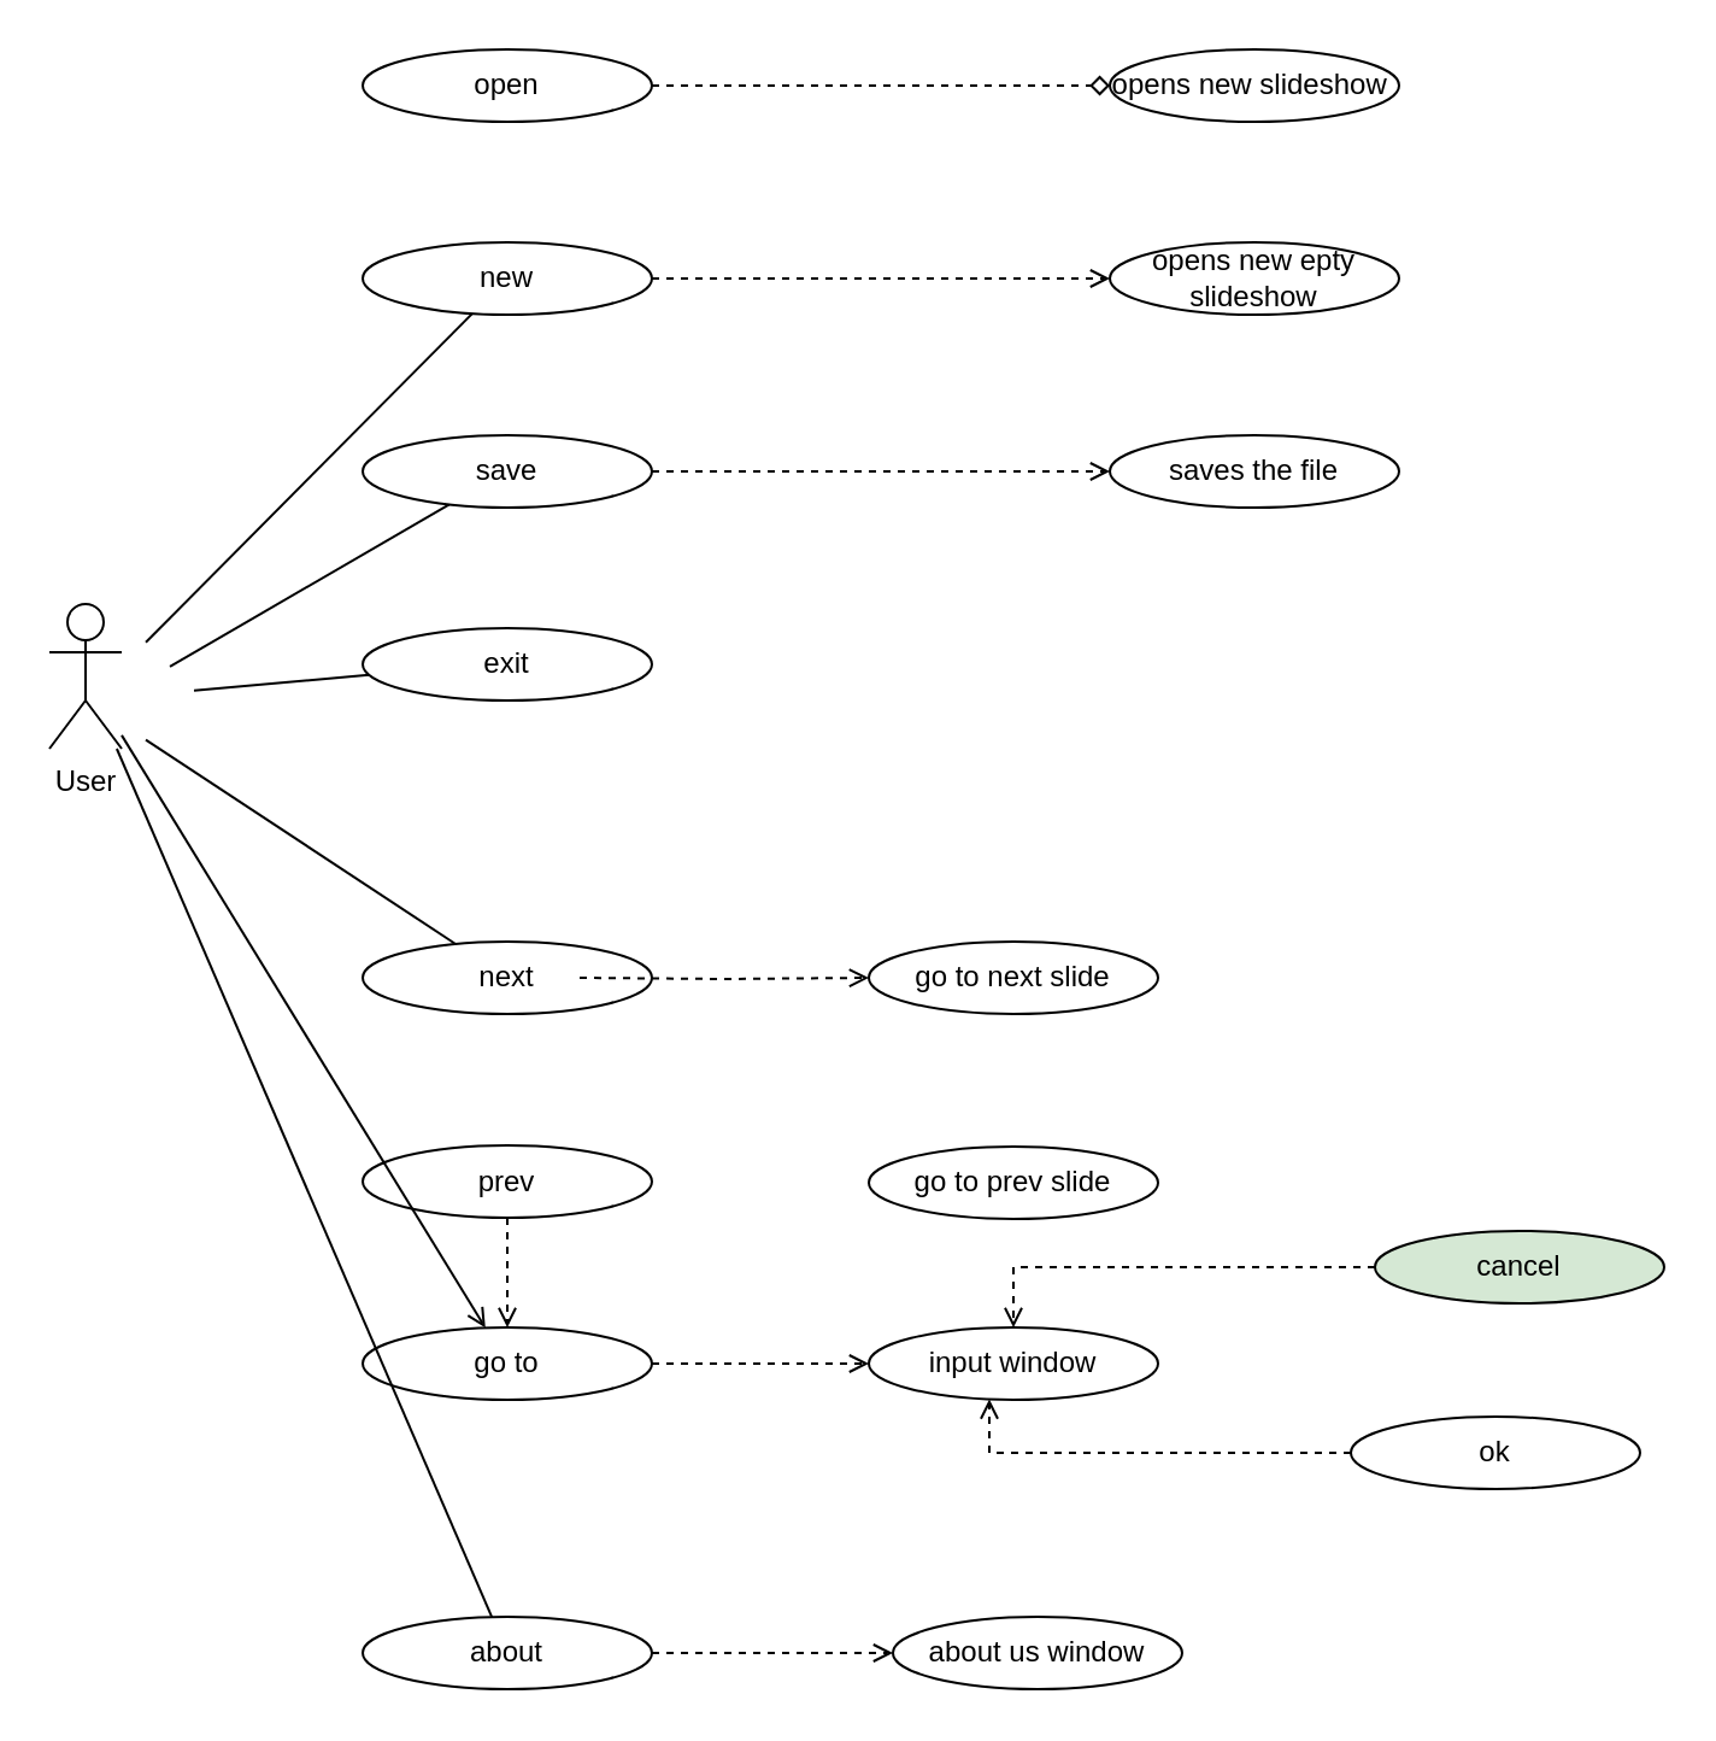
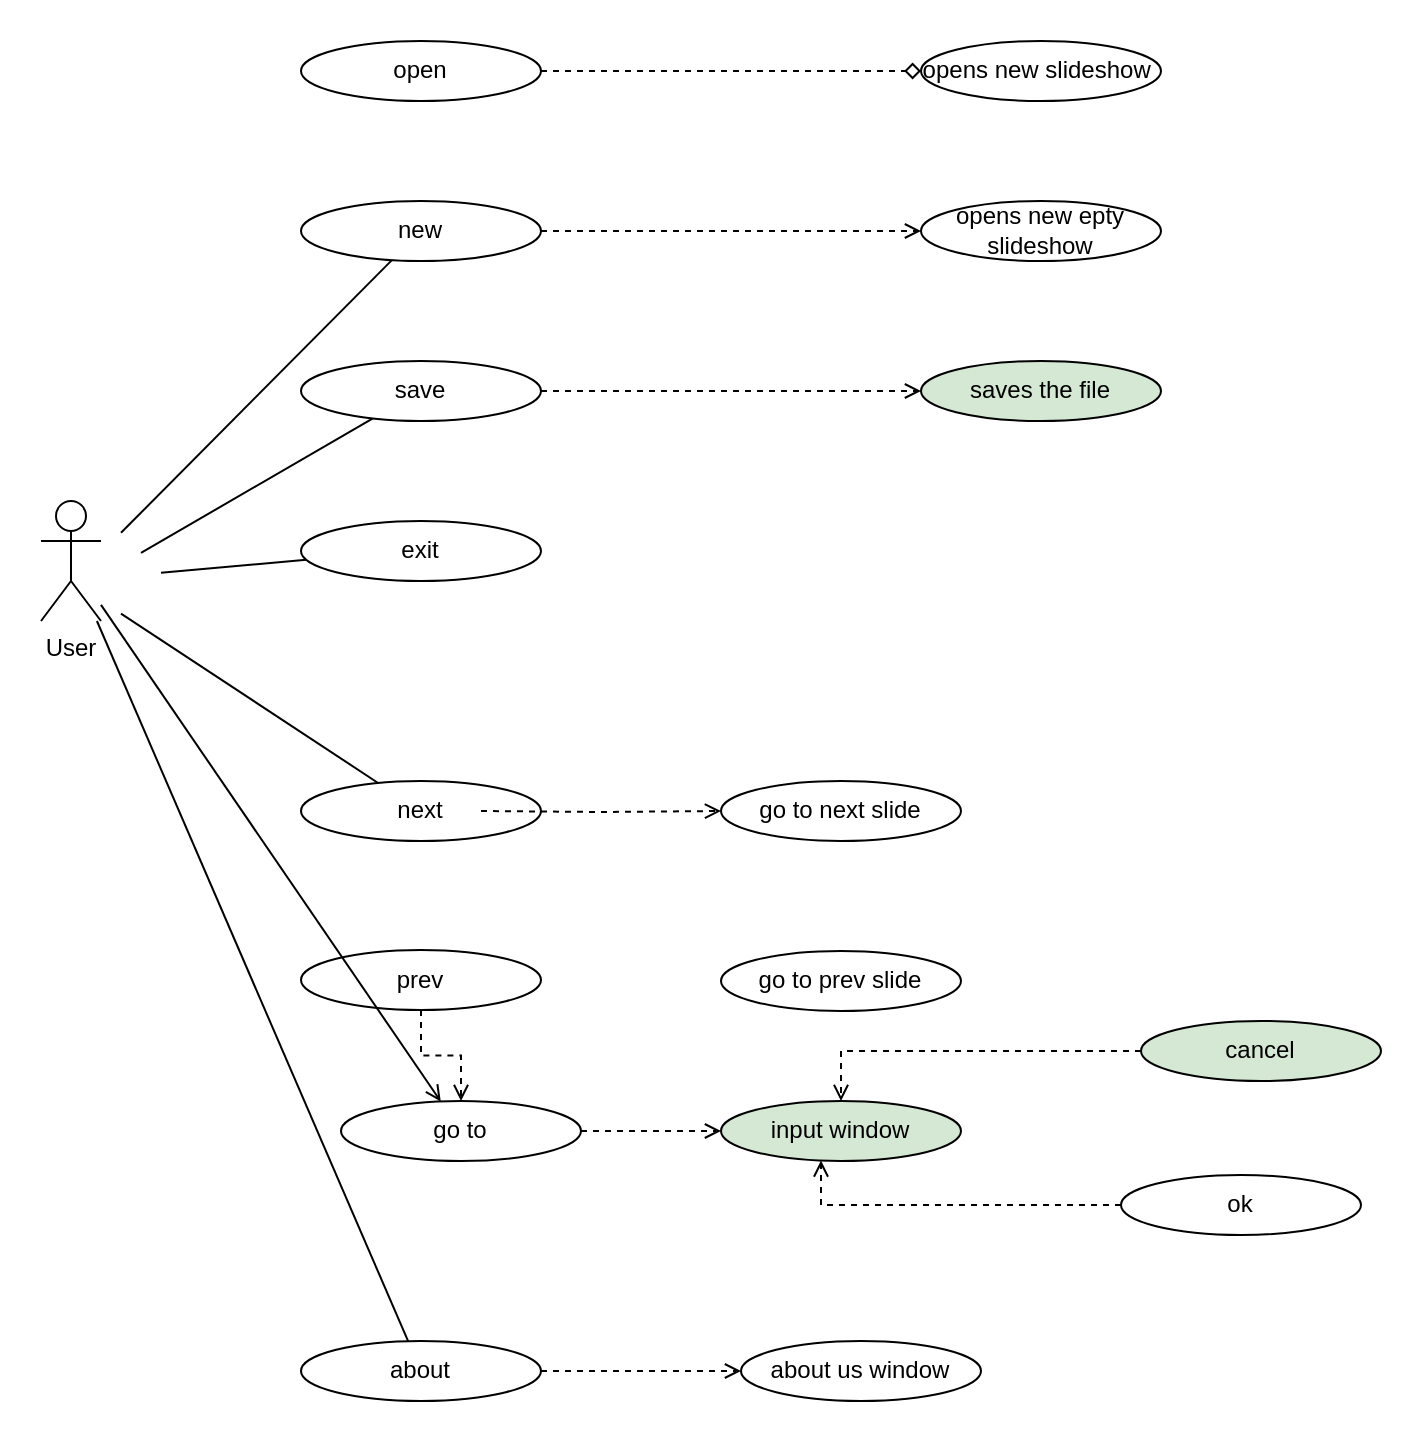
  <mxCell id="0" />
  <mxCell id="1" parent="0" />
  <mxCell id="2" value="User" style="shape=umlActor;verticalLabelPosition=bottom;verticalAlign=top;html=1;outlineConnect=0;" vertex="1" parent="1"><mxGeometry x="20" y="250" width="30" height="60" as="geometry" /></mxCell>
  <mxCell id="3" style="edgeStyle=orthogonalEdgeStyle;rounded=0;orthogonalLoop=1;jettySize=auto;html=1;dashed=1;endArrow=diamond;endFill=0;" edge="1" parent="1" source="4" target="18"><mxGeometry relative="1" as="geometry"><mxPoint x="430" y="35" as="targetPoint" /></mxGeometry></mxCell>
  <mxCell id="4" value="open" style="ellipse;whiteSpace=wrap;html=1;" vertex="1" parent="1"><mxGeometry x="150" y="20" width="120" height="30" as="geometry" /></mxCell>
  <mxCell id="5" value="" style="endArrow=none;html=1;rounded=0;" edge="1" parent="1" target="6"><mxGeometry width="50" height="50" relative="1" as="geometry"><mxPoint x="60" y="265.909" as="sourcePoint" /><mxPoint x="210" y="-20" as="targetPoint" /></mxGeometry></mxCell>
  <mxCell id="6" value="new" style="ellipse;whiteSpace=wrap;html=1;" vertex="1" parent="1"><mxGeometry x="150" y="100" width="120" height="30" as="geometry" /></mxCell>
  <mxCell id="7" value="" style="endArrow=none;html=1;rounded=0;" edge="1" parent="1" target="8"><mxGeometry width="50" height="50" relative="1" as="geometry"><mxPoint x="70" y="275.909" as="sourcePoint" /><mxPoint x="220" y="-10" as="targetPoint" /></mxGeometry></mxCell>
  <mxCell id="8" value="save" style="ellipse;whiteSpace=wrap;html=1;" vertex="1" parent="1"><mxGeometry x="150" y="180" width="120" height="30" as="geometry" /></mxCell>
  <mxCell id="9" value="" style="endArrow=none;html=1;rounded=0;" edge="1" parent="1" target="10"><mxGeometry width="50" height="50" relative="1" as="geometry"><mxPoint x="80" y="285.909" as="sourcePoint" /><mxPoint x="230" y="0" as="targetPoint" /></mxGeometry></mxCell>
  <mxCell id="10" value="exit" style="ellipse;whiteSpace=wrap;html=1;" vertex="1" parent="1"><mxGeometry x="150" y="260" width="120" height="30" as="geometry" /></mxCell>
  <mxCell id="11" value="prev" style="ellipse;whiteSpace=wrap;html=1;" vertex="1" parent="1"><mxGeometry x="150" y="474.5" width="120" height="30" as="geometry" /></mxCell>
  <mxCell id="12" value="" style="endArrow=none;html=1;rounded=0;" edge="1" parent="1" target="13"><mxGeometry width="50" height="50" relative="1" as="geometry"><mxPoint x="60" y="306.304" as="sourcePoint" /><mxPoint x="350" y="300" as="targetPoint" /></mxGeometry></mxCell>
  <mxCell id="13" value="next" style="ellipse;whiteSpace=wrap;html=1;" vertex="1" parent="1"><mxGeometry x="150" y="390" width="120" height="30" as="geometry" /></mxCell>
  <mxCell id="14" value="" style="endArrow=open;html=1;rounded=0;" edge="1" parent="1" target="15" source="2"><mxGeometry width="50" height="50" relative="1" as="geometry"><mxPoint x="60" y="470.004" as="sourcePoint" /><mxPoint x="350" y="463.7" as="targetPoint" /></mxGeometry></mxCell>
- <mxCell id="15" value="go to" style="ellipse;whiteSpace=wrap;html=1;" vertex="1" parent="1"><mxGeometry x="150" y="550" width="120" height="30" as="geometry" /></mxCell>
+ <mxCell id="15" value="go to" style="ellipse;whiteSpace=wrap;html=1;" vertex="1" parent="1"><mxGeometry x="170" y="550" width="120" height="30" as="geometry" /></mxCell>
  <mxCell id="16" value="" style="endArrow=none;html=1;rounded=0;" edge="1" parent="1" target="17" source="2"><mxGeometry width="50" height="50" relative="1" as="geometry"><mxPoint x="70" y="482.988" as="sourcePoint" /><mxPoint x="400" y="517.02" as="targetPoint" /></mxGeometry></mxCell>
  <mxCell id="17" value="about" style="ellipse;whiteSpace=wrap;html=1;" vertex="1" parent="1"><mxGeometry x="150" y="670" width="120" height="30" as="geometry" /></mxCell>
  <mxCell id="18" value="opens new slideshow&amp;nbsp;" style="ellipse;whiteSpace=wrap;html=1;" vertex="1" parent="1"><mxGeometry x="460" y="20" width="120" height="30" as="geometry" /></mxCell>
  <mxCell id="19" style="edgeStyle=orthogonalEdgeStyle;rounded=0;orthogonalLoop=1;jettySize=auto;html=1;dashed=1;endArrow=open;endFill=0;" edge="1" parent="1" target="20" source="6"><mxGeometry relative="1" as="geometry"><mxPoint x="430" y="115" as="targetPoint" /><mxPoint x="270" y="115" as="sourcePoint" /></mxGeometry></mxCell>
  <mxCell id="20" value="opens new epty slideshow" style="ellipse;whiteSpace=wrap;html=1;" vertex="1" parent="1"><mxGeometry x="460" y="100" width="120" height="30" as="geometry" /></mxCell>
  <mxCell id="21" style="edgeStyle=orthogonalEdgeStyle;rounded=0;orthogonalLoop=1;jettySize=auto;html=1;dashed=1;endArrow=open;endFill=0;" edge="1" parent="1" target="22" source="8"><mxGeometry relative="1" as="geometry"><mxPoint x="430" y="195" as="targetPoint" /><mxPoint x="270" y="195" as="sourcePoint" /></mxGeometry></mxCell>
- <mxCell id="22" value="saves the file" style="ellipse;whiteSpace=wrap;html=1;" vertex="1" parent="1"><mxGeometry x="460" y="180" width="120" height="30" as="geometry" /></mxCell>
+ <mxCell id="22" value="saves the file" style="ellipse;whiteSpace=wrap;html=1;fillColor=#d5e8d4;" vertex="1" parent="1"><mxGeometry x="460" y="180" width="120" height="30" as="geometry" /></mxCell>
  <mxCell id="23" style="edgeStyle=orthogonalEdgeStyle;rounded=0;orthogonalLoop=1;jettySize=auto;html=1;dashed=1;endArrow=open;endFill=0;" edge="1" parent="1" target="24"><mxGeometry relative="1" as="geometry"><mxPoint x="430" y="405" as="targetPoint" /><mxPoint x="240" y="405" as="sourcePoint" /></mxGeometry></mxCell>
  <mxCell id="24" value="go to next slide" style="ellipse;whiteSpace=wrap;html=1;" vertex="1" parent="1"><mxGeometry x="360" y="390" width="120" height="30" as="geometry" /></mxCell>
  <mxCell id="25" style="edgeStyle=orthogonalEdgeStyle;rounded=0;orthogonalLoop=1;jettySize=auto;html=1;dashed=1;endArrow=open;endFill=0;" edge="1" parent="1" target="15" source="11"><mxGeometry relative="1" as="geometry"><mxPoint x="430" y="490" as="targetPoint" /><mxPoint x="270" y="490" as="sourcePoint" /></mxGeometry></mxCell>
  <mxCell id="26" value="go to prev slide" style="ellipse;whiteSpace=wrap;html=1;" vertex="1" parent="1"><mxGeometry x="360" y="475" width="120" height="30" as="geometry" /></mxCell>
  <mxCell id="27" style="edgeStyle=orthogonalEdgeStyle;rounded=0;orthogonalLoop=1;jettySize=auto;html=1;dashed=1;endArrow=open;endFill=0;" edge="1" parent="1" target="28" source="15"><mxGeometry relative="1" as="geometry"><mxPoint x="480" y="565" as="targetPoint" /><mxPoint x="320" y="565" as="sourcePoint" /></mxGeometry></mxCell>
- <mxCell id="28" value="input window" style="ellipse;whiteSpace=wrap;html=1;" vertex="1" parent="1"><mxGeometry x="360" y="550" width="120" height="30" as="geometry" /></mxCell>
+ <mxCell id="28" value="input window" style="ellipse;whiteSpace=wrap;html=1;fillColor=#d5e8d4;" vertex="1" parent="1"><mxGeometry x="360" y="550" width="120" height="30" as="geometry" /></mxCell>
  <mxCell id="29" style="edgeStyle=orthogonalEdgeStyle;rounded=0;orthogonalLoop=1;jettySize=auto;html=1;dashed=1;endArrow=open;endFill=0;" edge="1" parent="1" source="30" target="28"><mxGeometry relative="1" as="geometry" /></mxCell>
  <mxCell id="30" value="cancel" style="ellipse;whiteSpace=wrap;html=1;fillColor=#d5e8d4;" vertex="1" parent="1"><mxGeometry x="570" y="510" width="120" height="30" as="geometry" /></mxCell>
  <mxCell id="31" style="edgeStyle=orthogonalEdgeStyle;rounded=0;orthogonalLoop=1;jettySize=auto;html=1;dashed=1;endArrow=open;endFill=0;" edge="1" parent="1" source="32" target="28"><mxGeometry relative="1" as="geometry"><mxPoint x="460" y="572.02" as="targetPoint" /><Array as="points"><mxPoint x="410" y="602" /></Array></mxGeometry></mxCell>
  <mxCell id="32" value="ok" style="ellipse;whiteSpace=wrap;html=1;" vertex="1" parent="1"><mxGeometry x="560" y="587.02" width="120" height="30" as="geometry" /></mxCell>
  <mxCell id="33" style="edgeStyle=orthogonalEdgeStyle;rounded=0;orthogonalLoop=1;jettySize=auto;html=1;dashed=1;endArrow=open;endFill=0;" edge="1" parent="1" target="34" source="17"><mxGeometry relative="1" as="geometry"><mxPoint x="440" y="632.02" as="targetPoint" /><mxPoint x="280" y="631.52" as="sourcePoint" /></mxGeometry></mxCell>
  <mxCell id="34" value="about us window" style="ellipse;whiteSpace=wrap;html=1;" vertex="1" parent="1"><mxGeometry x="370" y="670" width="120" height="30" as="geometry" /></mxCell>
